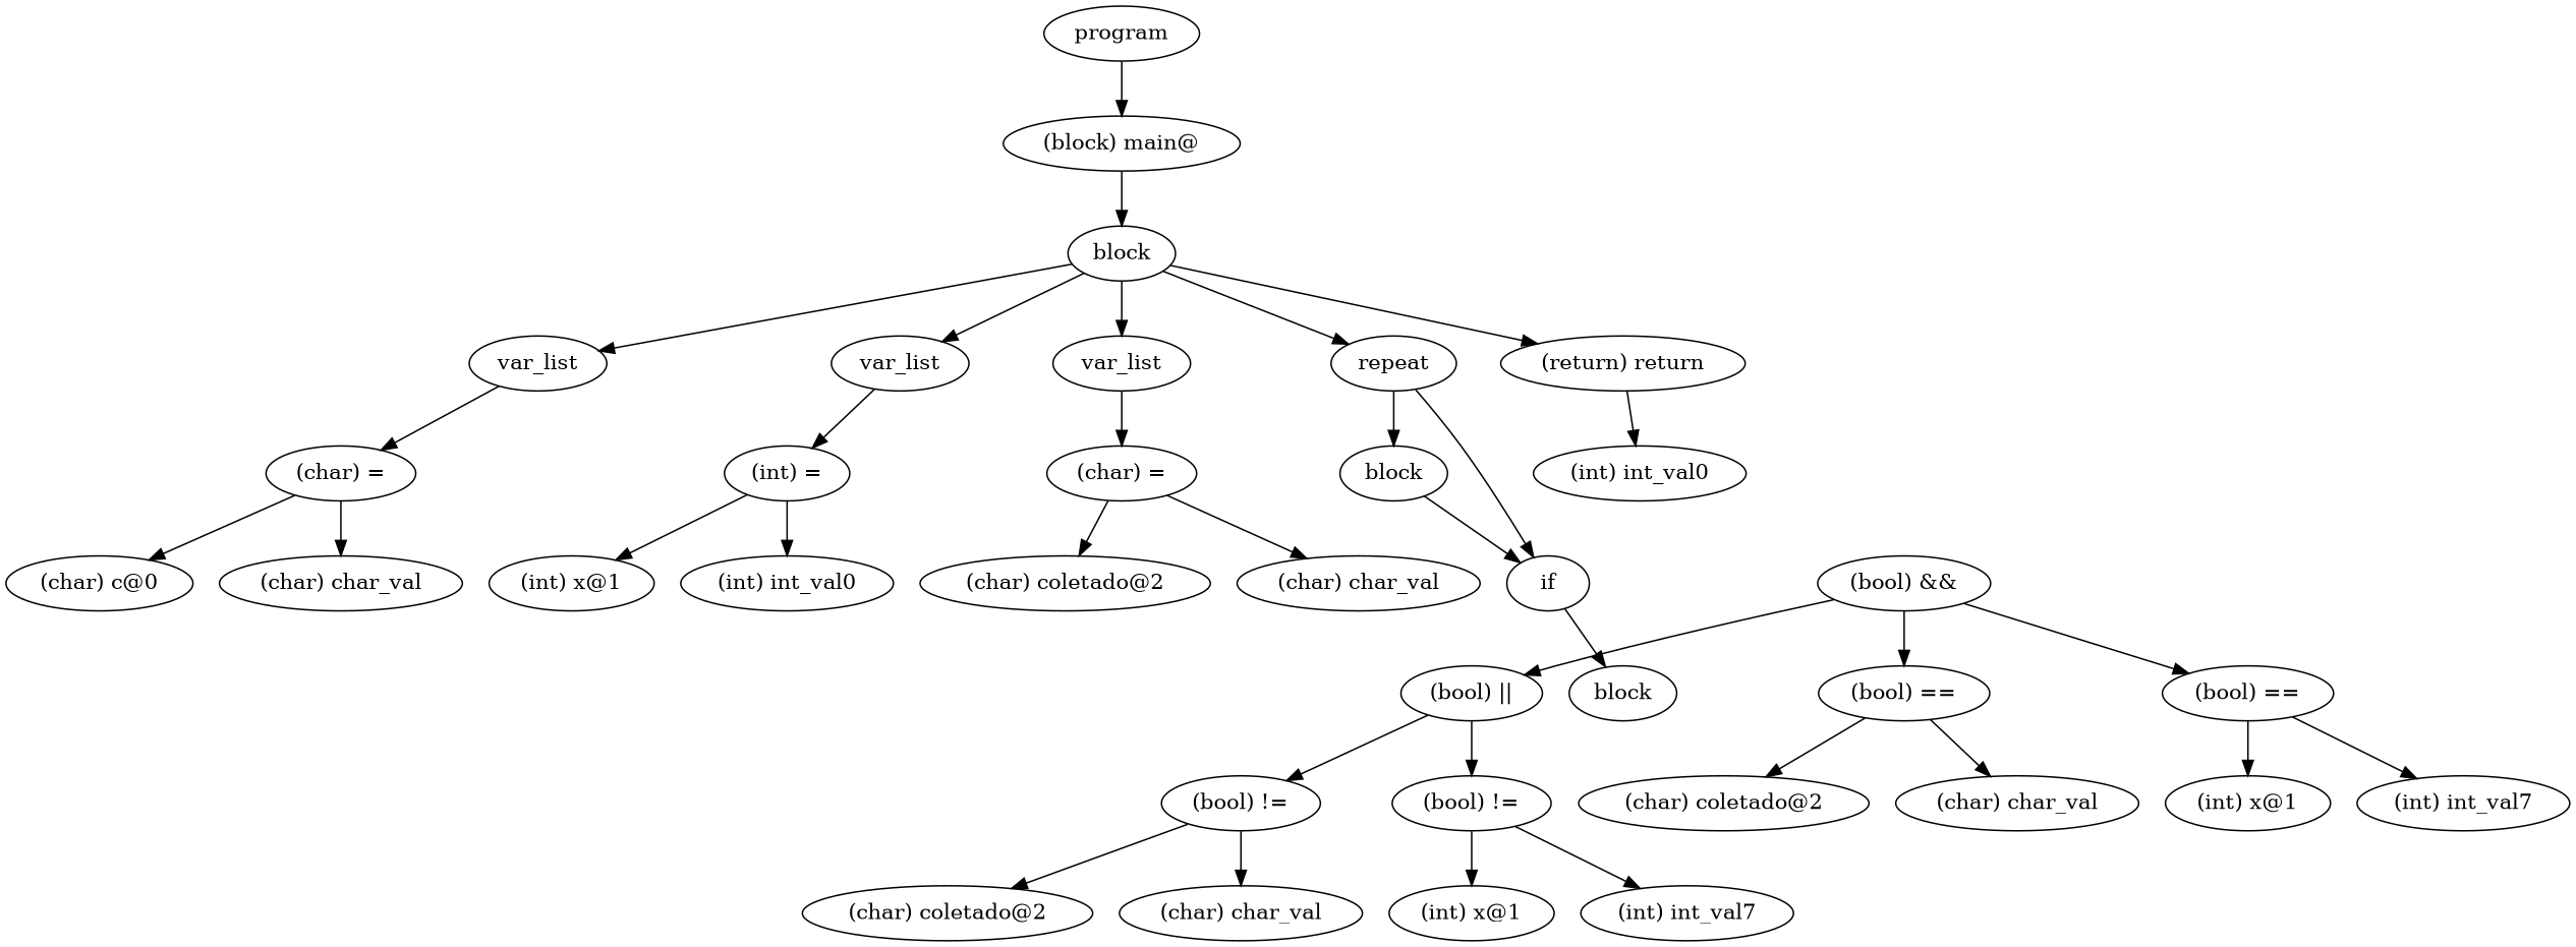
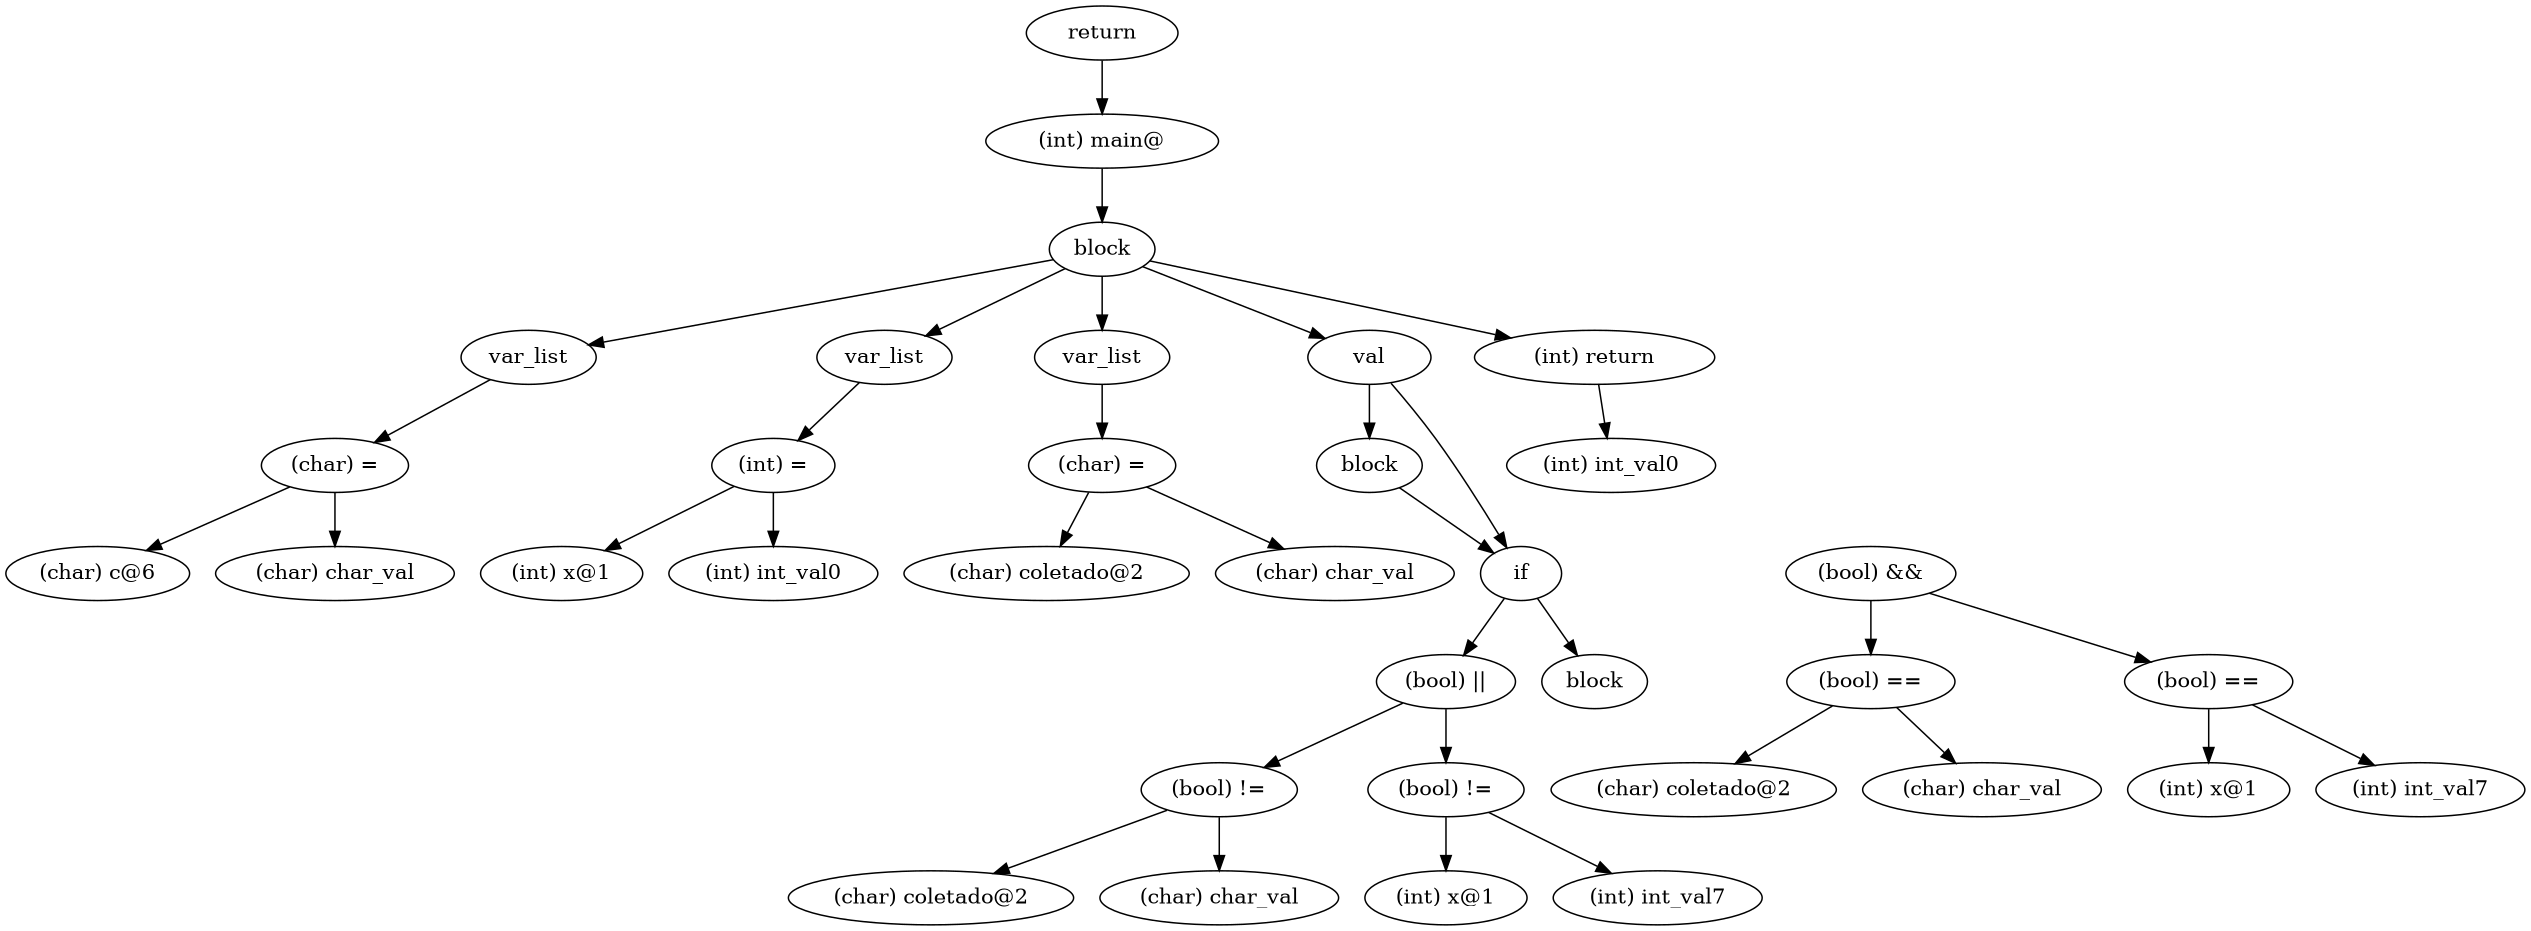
  digraph {
    ordering=out
-   n1 [label=program]
-   n2 [label="(block) main@"]
+   n1 [label=return]
+   n2 [label="(int) main@"]
    n3 [label=block]
    n4 [label=var_list]
    n5 [label=var_list]
    n6 [label=var_list]
-   n7 [label=repeat]
-   n8 [label="(return) return"]
+   n7 [label=val]
+   n8 [label="(int) return"]
    n9 [label="(char) ="]
    n10 [label="(int) ="]
    n11 [label="(char) ="]
    n12 [label=block]
    n13 [label=if]
    n14 [label="(int) int_val0"]
-   n15 [label="(char) c@0"]
+   n15 [label="(char) c@6"]
    n16 [label="(char) char_val"]
    n17 [label="(int) x@1"]
    n18 [label="(int) int_val0"]
    n19 [label="(char) coletado@2"]
    n20 [label="(char) char_val"]
    n21 [label="(bool) &&"]
    n22 [label="(bool) =="]
    n23 [label="(bool) =="]
    n24 [label="(bool) ||"]
    n25 [label=block]
    n26 [label="(bool) !="]
    n27 [label="(bool) !="]
    n28 [label="(char) coletado@2"]
    n29 [label="(char) char_val"]
    n30 [label="(int) x@1"]
    n31 [label="(int) int_val7"]
    n32 [label="(char) coletado@2"]
    n33 [label="(char) char_val"]
    n34 [label="(int) x@1"]
    n35 [label="(int) int_val7"]
    n1 -> n2
    n2 -> n3
    n3 -> n4
    n3 -> n5
    n3 -> n6
    n3 -> n7
    n3 -> n8
    n4 -> n9
    n5 -> n10
    n6 -> n11
    n7 -> n12
    n7 -> n13
    n8 -> n14
    n9 -> n15
    n9 -> n16
    n10 -> n17
    n10 -> n18
    n11 -> n19
    n11 -> n20
    n12 -> n13
-   n21 -> n24
+   n13 -> n24
    n13 -> n25
    n21 -> n22
    n21 -> n23
    n22 -> n32
    n22 -> n33
    n23 -> n34
    n23 -> n35
    n24 -> n26
    n24 -> n27
    n26 -> n28
    n26 -> n29
    n27 -> n30
    n27 -> n31
  }
